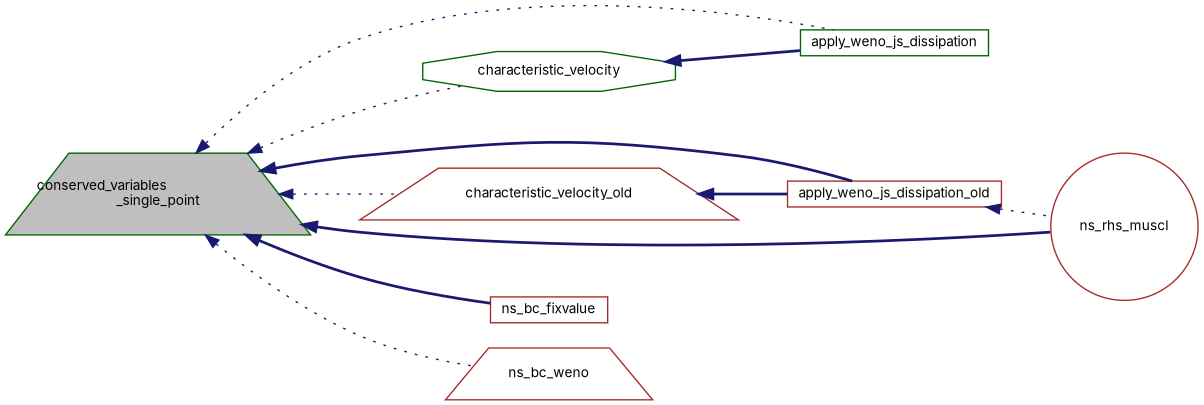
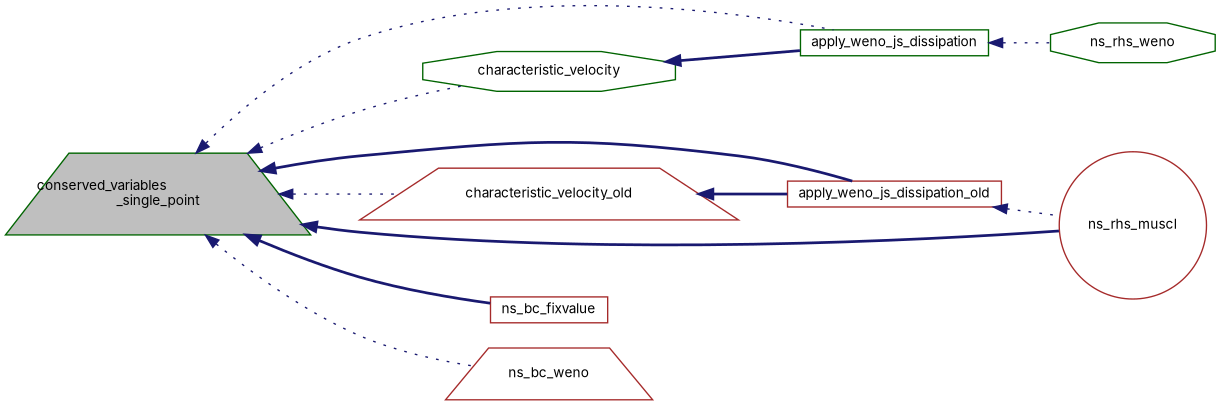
  digraph {
    fontname=Inter
    rankdir=LR
    node [color=brown fontname=Inter fontsize=10 shape=trapezium]
    edge [color=midnightblue dir=back fontname=Inter fontsize=10 labelfontname=Helvetica labelfontsize=10 style=dotted]
    n1 [color=darkgreen fillcolor=grey75 fontcolor=black height=0.2 label="conserved_variables\l_single_point" style=filled width=0.4]
    n2 [color=darkgreen height=0.2 label=apply_weno_js_dissipation shape=box width=0.4]
    n3 [height=0.2 label=apply_weno_js_dissipation_old shape=box width=0.4]
    n4 [height=0.2 label=ns_rhs_muscl shape=circle width=0.4]
    n5 [color=darkgreen height=0.2 label=characteristic_velocity shape=octagon width=0.4]
    n6 [height=0.2 label=characteristic_velocity_old width=0.4]
    n7 [height=0.2 label=ns_bc_fixvalue shape=box width=0.4]
    n8 [height=0.2 label=ns_bc_weno width=0.4]
+   n9 [color=darkgreen height=0.2 label=ns_rhs_weno shape=octagon width=0.4]
    n1 -> n2
    n1 -> n3 [style=bold]
    n1 -> n4 [style=bold]
    n1 -> n5
    n1 -> n6
    n1 -> n7 [style=bold]
    n1 -> n8
+   n2 -> n9
    n3 -> n4
    n5 -> n2 [style=bold]
    n6 -> n3 [style=bold]
  }
